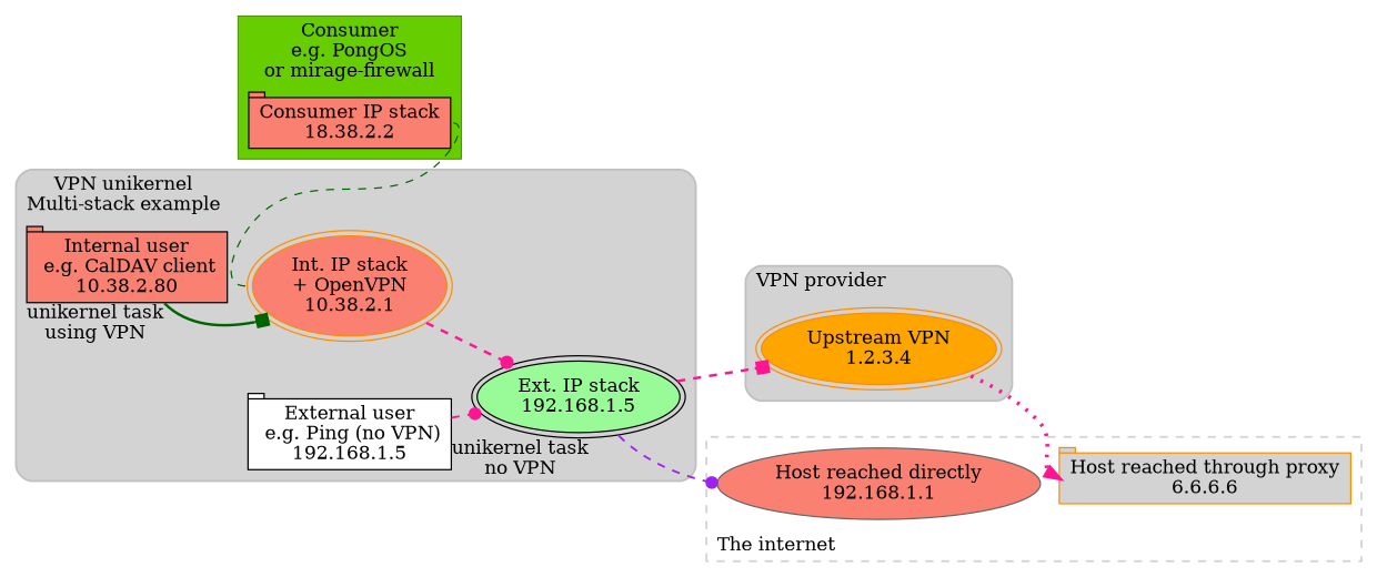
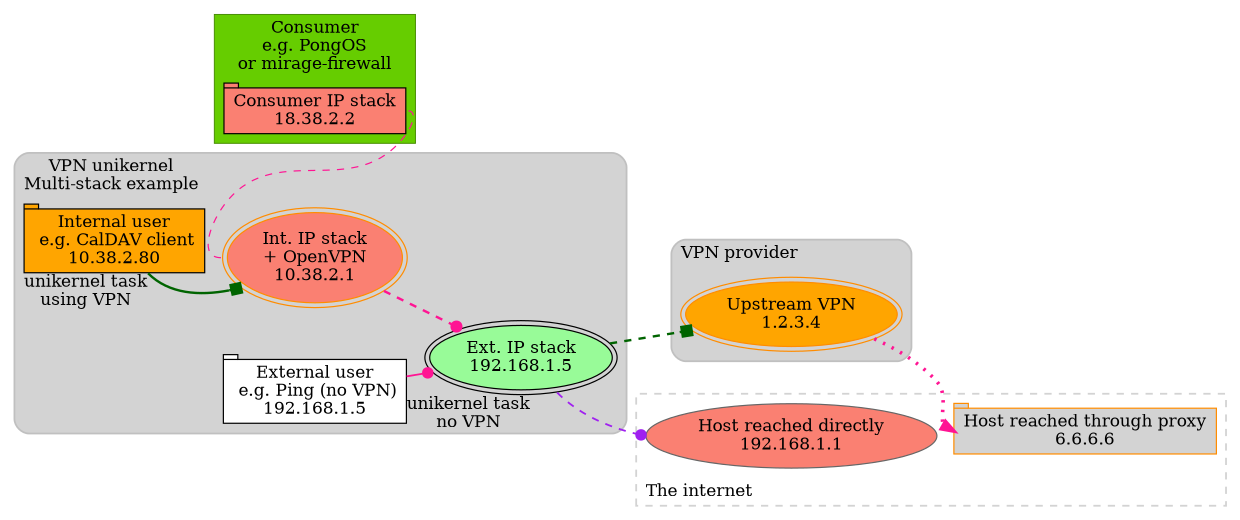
  digraph {
    compound=true
    newrank=true
    nodesep=0.6
    pencolor=grey
    penwidth=1.5
    rankdir=LR
    ranksep=0.2
    node [color=black style=filled]
    edge [color=deeppink style=dashed]
    n1 [color=darkorange fillcolor=orange label="Upstream VPN\n1.2.3.4" peripheries=2]
    n2 [color=gray40 fillcolor=salmon label="Host reached directly\n192.168.1.1" shape=ellipse]
    n3 [fillcolor=salmon label="Consumer IP stack\n18.38.2.2" shape=tab]
    n4 [color=darkorange fillcolor=salmon label="Int. IP stack\n+ OpenVPN\n10.38.2.1" peripheries=2]
    n5 [fillcolor=white label="External user\n e.g. Ping (no VPN)\n192.168.1.5" shape=tab]
    n6 [fillcolor=palegreen label="Ext. IP stack\n192.168.1.5" peripheries=2]
    padding [color=cornflowerblue shape=point style=invis weight=1]
-   n8 [fillcolor=salmon label="Internal user\n e.g. CalDAV client\n10.38.2.80" shape=tab]
+   n8 [fillcolor=orange label="Internal user\n e.g. CalDAV client\n10.38.2.80" shape=tab]
    padding2 [color=cornflowerblue shape=point style=invis weight=1]
    n10 [color=darkorange fillcolor=lightgrey label="Host reached through proxy\n6.6.6.6" shape=tab]
    xxx [style=invis color=""]
    subgraph sub_1 {
      rank=same
      n1
      n2
    }
    subgraph sub_2 {
      rank=same
      n3
      n4
    }
    subgraph cluster_3 {
      color=chartreuse3
      label="Consumer\ne.g. PongOS\nor mirage-firewall"
      pencolor=chartreuse4
      penwidth=0.8
      style=filled
      n3
    }
    subgraph cluster_4 {
      bgcolor=lightgrey
      label="VPN unikernel\nMulti-stack example"
      labeljust=l
      style=rounded
      n8
      padding2
      subgraph sub_5 {
        bgcolor=lightgrey
        label="VPN unikernel\nMulti-stack example"
        labeljust=l
        rank=same
        style=rounded
        n4
        n5
      }
      subgraph sub_6 {
        bgcolor=lightgrey
        label="VPN unikernel\nMulti-stack example"
        labeljust=l
        rank=same
        style=rounded
        n6
        padding
      }
    }
    subgraph cluster_7 {
      bgcolor=lightgrey
      label="VPN provider"
      labeljust=l
      style=rounded
      n1
    }
    subgraph cluster_8 {
      label="The internet"
      labeljust=l
      labelloc=b
      pencolor=lightgrey
      style=dashed
      n2
      n10
    }
    n1 -> n10 [arrowhead=normal headport=w penwidth=3 style=dotted]
-   n3 -> n4 [arrowhead=box color=darkgreen headport=w tailport=e]
+   n3 -> n4 [arrowhead=box headport=w tailport=e]
    n3 -> xxx [style=invis color=""]
    n4 -> n6 [arrowhead=dot penwidth=2]
-   n5 -> n6 [arrowhead=dot penwidth=1.5 taillabel="\nunikernel task\nno VPN"]
-   n6 -> n1 [arrowhead=box penwidth=2]
+   n5 -> n6 [arrowhead=dot penwidth=1.5 style=bold taillabel="\nunikernel task\nno VPN"]
+   n6 -> n1 [arrowhead=box color=darkgreen penwidth=2]
    n6 -> n2 [arrowhead=dot color=purple penwidth=1.5 tailport=se]
    n8 -> n4 [arrowhead=box color=darkgreen style=bold taillabel="unikernel task\nusing VPN" tailport=se]
    n10 -> n2 [style=invis color=""]
    xxx -> n4 [style=invis color=""]
  }
